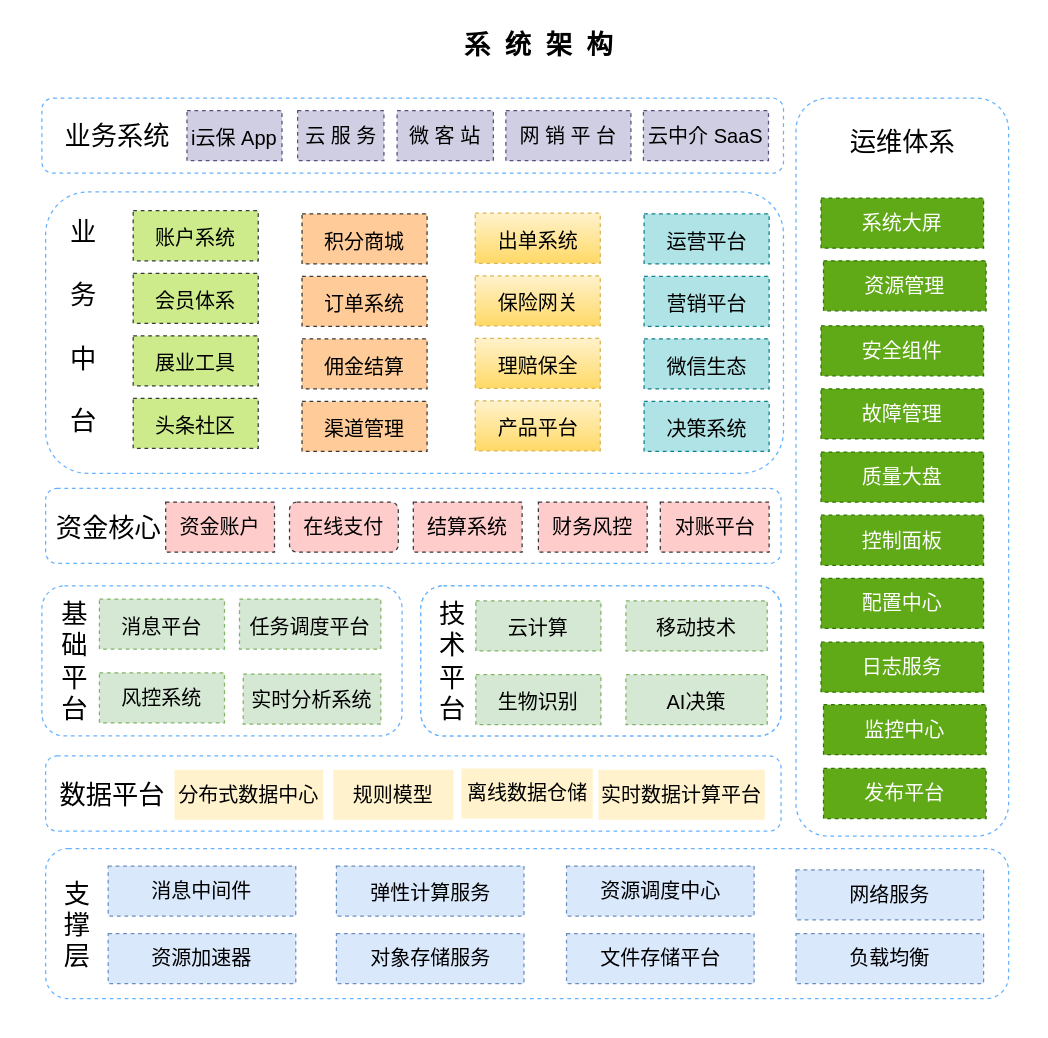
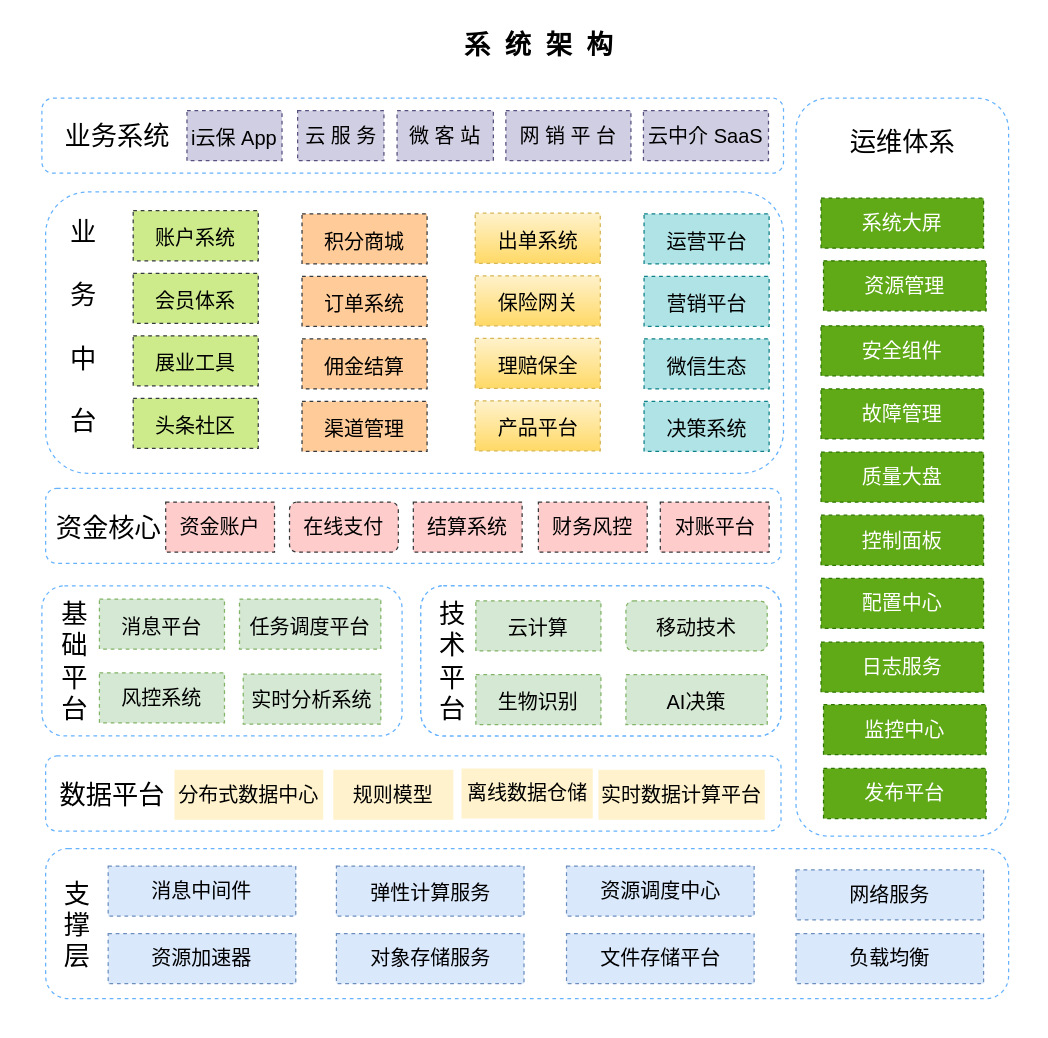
  <mxCell id="0" />
  <mxCell id="1" parent="0" />
  <mxCell id="2" value="" style="rounded=1;whiteSpace=wrap;html=1;strokeColor=#66B2FF;dashed=1;" vertex="1" parent="1"><mxGeometry x="336" y="468" width="288" height="120" as="geometry" /></mxCell>
  <mxCell id="3" value="" style="rounded=0;whiteSpace=wrap;html=1;strokeColor=none;fillColor=none;" vertex="1" parent="1"><mxGeometry x="20" y="68" width="796" height="740" as="geometry" /></mxCell>
  <mxCell id="4" value="" style="rounded=1;whiteSpace=wrap;html=1;strokeColor=#66B2FF;dashed=1;" vertex="1" parent="1"><mxGeometry x="36" y="678" width="770" height="120" as="geometry" /></mxCell>
  <mxCell id="5" value="支&lt;br&gt;撑&lt;br&gt;层" style="text;html=1;resizable=0;autosize=1;align=center;verticalAlign=middle;points=[];fillColor=none;strokeColor=none;rounded=0;dashed=1;fontSize=21;" vertex="1" parent="1"><mxGeometry x="41" y="699" width="40" height="80" as="geometry" /></mxCell>
  <mxCell id="6" value="资源加速器" style="rounded=0;whiteSpace=wrap;html=1;dashed=1;strokeColor=#6c8ebf;fontSize=16;fillColor=#dae8fc;" vertex="1" parent="1"><mxGeometry x="86" y="746" width="150" height="40" as="geometry" /></mxCell>
  <mxCell id="7" value="" style="rounded=1;whiteSpace=wrap;html=1;dashed=1;strokeColor=#66B2FF;fontSize=21;" vertex="1" parent="1"><mxGeometry x="636" y="78" width="170" height="590" as="geometry" /></mxCell>
  <mxCell id="8" value="消息中间件&lt;br style=&quot;font-size: 16px&quot;&gt;" style="rounded=0;whiteSpace=wrap;html=1;dashed=1;strokeColor=#6c8ebf;fontSize=16;fillColor=#dae8fc;" vertex="1" parent="1"><mxGeometry x="86" y="692" width="150" height="40" as="geometry" /></mxCell>
  <mxCell id="9" value="对象存储服务" style="rounded=0;whiteSpace=wrap;html=1;dashed=1;strokeColor=#6c8ebf;fontSize=16;fillColor=#dae8fc;" vertex="1" parent="1"><mxGeometry x="268.5" y="746" width="150" height="40" as="geometry" /></mxCell>
  <mxCell id="10" value="&lt;span style=&quot;font-size: 16px&quot;&gt;弹性计算服务&lt;/span&gt;" style="rounded=0;whiteSpace=wrap;html=1;dashed=1;strokeColor=#6c8ebf;fontSize=21;fillColor=#dae8fc;" vertex="1" parent="1"><mxGeometry x="268.5" y="692" width="150" height="40" as="geometry" /></mxCell>
  <mxCell id="11" value="文件存储平台" style="rounded=0;whiteSpace=wrap;html=1;dashed=1;strokeColor=#6c8ebf;fontSize=16;fillColor=#dae8fc;" vertex="1" parent="1"><mxGeometry x="452.5" y="746" width="150" height="40" as="geometry" /></mxCell>
  <mxCell id="12" value="资源调度中心" style="rounded=0;whiteSpace=wrap;html=1;dashed=1;strokeColor=#6c8ebf;fontSize=16;fillColor=#dae8fc;" vertex="1" parent="1"><mxGeometry x="452.5" y="692" width="150" height="40" as="geometry" /></mxCell>
  <mxCell id="13" value="负载均衡" style="rounded=0;whiteSpace=wrap;html=1;dashed=1;strokeColor=#6c8ebf;fontSize=16;fillColor=#dae8fc;" vertex="1" parent="1"><mxGeometry x="636" y="746" width="150" height="40" as="geometry" /></mxCell>
  <mxCell id="14" value="网络服务" style="rounded=0;whiteSpace=wrap;html=1;dashed=1;strokeColor=#6c8ebf;fontSize=16;fillColor=#dae8fc;" vertex="1" parent="1"><mxGeometry x="636" y="695" width="150" height="40" as="geometry" /></mxCell>
  <mxCell id="15" value="运维体系" style="text;html=1;resizable=0;autosize=1;align=center;verticalAlign=middle;points=[];fillColor=none;strokeColor=none;rounded=0;dashed=1;fontSize=21;" vertex="1" parent="1"><mxGeometry x="671" y="98" width="100" height="30" as="geometry" /></mxCell>
  <mxCell id="16" value="" style="rounded=1;whiteSpace=wrap;html=1;strokeColor=#66B2FF;dashed=1;" vertex="1" parent="1"><mxGeometry x="33" y="468" width="288" height="120" as="geometry" /></mxCell>
  <mxCell id="17" value="" style="rounded=1;whiteSpace=wrap;html=1;strokeColor=#66B2FF;dashed=1;" vertex="1" parent="1"><mxGeometry x="36" y="604" width="588" height="60" as="geometry" /></mxCell>
  <mxCell id="18" value="" style="rounded=1;whiteSpace=wrap;html=1;strokeColor=#66B2FF;dashed=1;" vertex="1" parent="1"><mxGeometry x="36" y="153" width="590" height="225" as="geometry" /></mxCell>
  <mxCell id="19" value="安全组件" style="rounded=0;whiteSpace=wrap;html=1;dashed=1;strokeColor=#2D7600;fontSize=16;fillColor=#60a917;fontColor=#ffffff;" vertex="1" parent="1"><mxGeometry x="656" y="260" width="130" height="40" as="geometry" /></mxCell>
  <mxCell id="20" value="发布平台" style="rounded=0;whiteSpace=wrap;html=1;dashed=1;strokeColor=#2D7600;fontSize=16;fillColor=#60a917;fontColor=#ffffff;" vertex="1" parent="1"><mxGeometry x="658" y="614" width="130" height="40" as="geometry" /></mxCell>
  <mxCell id="21" value="监控中心" style="rounded=0;whiteSpace=wrap;html=1;dashed=1;strokeColor=#2D7600;fontSize=16;fillColor=#60a917;fontColor=#ffffff;" vertex="1" parent="1"><mxGeometry x="658" y="563" width="130" height="40" as="geometry" /></mxCell>
  <mxCell id="22" value="日志服务" style="rounded=0;whiteSpace=wrap;html=1;dashed=1;strokeColor=#2D7600;fontSize=16;fillColor=#60a917;fontColor=#ffffff;" vertex="1" parent="1"><mxGeometry x="656" y="513" width="130" height="40" as="geometry" /></mxCell>
  <mxCell id="23" value="配置中心" style="rounded=0;whiteSpace=wrap;html=1;dashed=1;strokeColor=#2D7600;fontSize=16;fillColor=#60a917;fontColor=#ffffff;" vertex="1" parent="1"><mxGeometry x="656" y="462" width="130" height="40" as="geometry" /></mxCell>
  <mxCell id="24" value="质量大盘" style="rounded=0;whiteSpace=wrap;html=1;dashed=1;strokeColor=#2D7600;fontSize=16;fillColor=#60a917;fontColor=#ffffff;" vertex="1" parent="1"><mxGeometry x="656" y="361" width="130" height="40" as="geometry" /></mxCell>
  <mxCell id="25" value="故障管理" style="rounded=0;whiteSpace=wrap;html=1;dashed=1;strokeColor=#2D7600;fontSize=16;fillColor=#60a917;fontColor=#ffffff;" vertex="1" parent="1"><mxGeometry x="656" y="310.5" width="130" height="40" as="geometry" /></mxCell>
  <mxCell id="26" value="资源管理" style="rounded=0;whiteSpace=wrap;html=1;dashed=1;strokeColor=#2D7600;fontSize=16;fillColor=#60a917;fontColor=#ffffff;" vertex="1" parent="1"><mxGeometry x="658" y="208" width="130" height="40" as="geometry" /></mxCell>
  <mxCell id="27" value="基&lt;br&gt;础&lt;br&gt;平&lt;br&gt;台&lt;br&gt;" style="text;html=1;resizable=0;autosize=1;align=center;verticalAlign=middle;points=[];fillColor=none;strokeColor=none;rounded=0;dashed=1;fontSize=21;" vertex="1" parent="1"><mxGeometry x="39" y="473" width="40" height="110" as="geometry" /></mxCell>
  <mxCell id="28" value="分布式数据中心" style="rounded=0;whiteSpace=wrap;html=1;dashed=1;strokeColor=none;fontSize=16;fillColor=#fff2cc;" vertex="1" parent="1"><mxGeometry x="139" y="615" width="119" height="40" as="geometry" /></mxCell>
  <mxCell id="29" value="&lt;span style=&quot;font-size: 16px&quot;&gt;消息平台&lt;/span&gt;" style="rounded=0;whiteSpace=wrap;html=1;dashed=1;strokeColor=#82b366;fontSize=21;fillColor=#d5e8d4;" vertex="1" parent="1"><mxGeometry x="79" y="478.5" width="100" height="40" as="geometry" /></mxCell>
  <mxCell id="30" value="&lt;span style=&quot;font-size: 16px&quot;&gt;任务调度平台&lt;/span&gt;" style="rounded=0;whiteSpace=wrap;html=1;dashed=1;strokeColor=#82b366;fontSize=21;fillColor=#d5e8d4;" vertex="1" parent="1"><mxGeometry x="191" y="478.5" width="113" height="40" as="geometry" /></mxCell>
  <mxCell id="31" value="&lt;span style=&quot;font-size: 16px;&quot;&gt;风控系统&lt;/span&gt;" style="rounded=0;whiteSpace=wrap;html=1;dashed=1;strokeColor=#82b366;fontSize=16;fillColor=#d5e8d4;" vertex="1" parent="1"><mxGeometry x="79" y="537.5" width="100" height="40" as="geometry" /></mxCell>
  <mxCell id="32" value="&lt;span style=&quot;font-size: 16px;&quot;&gt;实时分析系统&lt;/span&gt;" style="rounded=0;whiteSpace=wrap;html=1;dashed=1;strokeColor=#82b366;fontSize=16;fillColor=#d5e8d4;" vertex="1" parent="1"><mxGeometry x="194" y="538.5" width="110" height="40" as="geometry" /></mxCell>
  <mxCell id="33" value="数据平台" style="text;html=1;resizable=0;autosize=1;align=center;verticalAlign=middle;points=[];fillColor=none;strokeColor=none;rounded=0;dashed=1;fontSize=21;" vertex="1" parent="1"><mxGeometry x="39" y="620" width="100" height="30" as="geometry" /></mxCell>
  <mxCell id="34" value="" style="rounded=1;whiteSpace=wrap;html=1;strokeColor=#66B2FF;dashed=1;" vertex="1" parent="1"><mxGeometry x="336" y="468" width="288" height="120" as="geometry" /></mxCell>
  <mxCell id="35" value="&lt;span style=&quot;font-size: 16px&quot;&gt;云计算&lt;/span&gt;" style="rounded=0;whiteSpace=wrap;html=1;dashed=1;strokeColor=#82b366;fontSize=21;fillColor=#d5e8d4;" vertex="1" parent="1"><mxGeometry x="380" y="480" width="100" height="40" as="geometry" /></mxCell>
  <mxCell id="36" value="技&lt;br&gt;术&lt;br&gt;平&lt;br&gt;台&lt;br&gt;" style="text;html=1;resizable=0;autosize=1;align=center;verticalAlign=middle;points=[];fillColor=none;strokeColor=none;rounded=0;dashed=1;fontSize=21;" vertex="1" parent="1"><mxGeometry x="341" y="473" width="40" height="110" as="geometry" /></mxCell>
- <mxCell id="37" value="&lt;font style=&quot;font-size: 16px&quot;&gt;移动技术&lt;/font&gt;" style="rounded=0;whiteSpace=wrap;html=1;dashed=1;strokeColor=#82b366;fontSize=21;fillColor=#d5e8d4;" vertex="1" parent="1"><mxGeometry x="500" y="480" width="113" height="40" as="geometry" /></mxCell>
+ <mxCell id="37" value="&lt;font style=&quot;font-size: 16px&quot;&gt;移动技术&lt;/font&gt;" style="whiteSpace=wrap;html=1;dashed=1;strokeColor=#82b366;fontSize=21;fillColor=#d5e8d4;rounded=1;" vertex="1" parent="1"><mxGeometry x="500" y="480" width="113" height="40" as="geometry" /></mxCell>
  <mxCell id="38" value="&lt;span style=&quot;font-size: 16px&quot;&gt;生物识别&lt;/span&gt;" style="rounded=0;whiteSpace=wrap;html=1;dashed=1;strokeColor=#82b366;fontSize=21;fillColor=#d5e8d4;" vertex="1" parent="1"><mxGeometry x="380" y="539" width="100" height="40" as="geometry" /></mxCell>
  <mxCell id="39" value="&lt;span style=&quot;font-size: 16px&quot;&gt;AI决策&lt;/span&gt;" style="rounded=0;whiteSpace=wrap;html=1;dashed=1;strokeColor=#82b366;fontSize=21;fillColor=#d5e8d4;" vertex="1" parent="1"><mxGeometry x="500" y="539" width="113" height="40" as="geometry" /></mxCell>
  <mxCell id="40" value="离线数据仓储" style="rounded=0;whiteSpace=wrap;html=1;dashed=1;strokeColor=none;fontSize=16;fillColor=#fff2cc;" vertex="1" parent="1"><mxGeometry x="368.5" y="614" width="105" height="40" as="geometry" /></mxCell>
  <mxCell id="41" value="实时数据计算平台" style="rounded=0;whiteSpace=wrap;html=1;dashed=1;strokeColor=none;fontSize=16;fillColor=#fff2cc;" vertex="1" parent="1"><mxGeometry x="478" y="615" width="133" height="40" as="geometry" /></mxCell>
  <mxCell id="42" value="" style="rounded=1;whiteSpace=wrap;html=1;strokeColor=#66B2FF;dashed=1;" vertex="1" parent="1"><mxGeometry x="36" y="390" width="588" height="60" as="geometry" /></mxCell>
  <mxCell id="43" value="资金账户" style="rounded=0;whiteSpace=wrap;html=1;dashed=1;strokeColor=#36393d;fontSize=16;fillColor=#ffcccc;" vertex="1" parent="1"><mxGeometry x="132" y="401" width="87" height="40" as="geometry" /></mxCell>
  <mxCell id="44" value="资金核心" style="text;html=1;resizable=0;autosize=1;align=center;verticalAlign=middle;points=[];fillColor=none;strokeColor=none;rounded=0;dashed=1;fontSize=21;" vertex="1" parent="1"><mxGeometry x="39" y="406" width="94" height="29" as="geometry" /></mxCell>
  <mxCell id="45" value="在线支付" style="whiteSpace=wrap;html=1;dashed=1;strokeColor=#36393d;fontSize=16;fillColor=#ffcccc;rounded=1;" vertex="1" parent="1"><mxGeometry x="231" y="401" width="87" height="40" as="geometry" /></mxCell>
  <mxCell id="46" value="结算系统" style="rounded=0;whiteSpace=wrap;html=1;dashed=1;strokeColor=#36393d;fontSize=16;fillColor=#ffcccc;" vertex="1" parent="1"><mxGeometry x="330" y="401" width="87" height="40" as="geometry" /></mxCell>
  <mxCell id="47" value="对账平台" style="rounded=0;whiteSpace=wrap;html=1;dashed=1;strokeColor=#36393d;fontSize=16;fillColor=#ffcccc;" vertex="1" parent="1"><mxGeometry x="527.5" y="401" width="87" height="40" as="geometry" /></mxCell>
  <mxCell id="48" value="财务风控" style="rounded=0;whiteSpace=wrap;html=1;dashed=1;strokeColor=#36393d;fontSize=16;fillColor=#ffcccc;" vertex="1" parent="1"><mxGeometry x="430" y="401" width="87" height="40" as="geometry" /></mxCell>
  <mxCell id="49" value="业&lt;br&gt;&lt;br&gt;务&lt;br&gt;&lt;br&gt;中&lt;br&gt;&lt;br&gt;台&lt;br&gt;&lt;br&gt;" style="text;html=1;resizable=0;autosize=1;align=center;verticalAlign=middle;points=[];fillColor=none;strokeColor=none;rounded=0;dashed=1;fontSize=21;" vertex="1" parent="1"><mxGeometry x="50" y="170.5" width="31" height="204" as="geometry" /></mxCell>
  <mxCell id="50" value="&lt;span style=&quot;font-size: 16px&quot;&gt;头条社区&lt;/span&gt;" style="rounded=0;whiteSpace=wrap;html=1;dashed=1;strokeColor=#36393d;fontSize=21;fillColor=#cdeb8b;" vertex="1" parent="1"><mxGeometry x="106" y="318" width="100" height="40" as="geometry" /></mxCell>
  <mxCell id="51" value="&lt;span style=&quot;font-size: 16px&quot;&gt;展业工具&lt;/span&gt;" style="rounded=0;whiteSpace=wrap;html=1;dashed=1;strokeColor=#36393d;fontSize=21;fillColor=#cdeb8b;" vertex="1" parent="1"><mxGeometry x="106" y="268" width="100" height="40" as="geometry" /></mxCell>
  <mxCell id="52" value="&lt;span style=&quot;font-size: 16px&quot;&gt;会员体系&lt;/span&gt;" style="rounded=0;whiteSpace=wrap;html=1;dashed=1;strokeColor=#36393d;fontSize=21;fillColor=#cdeb8b;" vertex="1" parent="1"><mxGeometry x="106" y="218" width="100" height="40" as="geometry" /></mxCell>
  <mxCell id="53" value="&lt;span style=&quot;font-size: 16px&quot;&gt;账户系统&lt;/span&gt;" style="rounded=0;whiteSpace=wrap;html=1;dashed=1;strokeColor=#36393d;fontSize=21;fillColor=#cdeb8b;" vertex="1" parent="1"><mxGeometry x="106" y="168" width="100" height="40" as="geometry" /></mxCell>
  <mxCell id="54" value="&lt;span style=&quot;font-size: 16px&quot;&gt;渠道管理&lt;/span&gt;" style="rounded=0;whiteSpace=wrap;html=1;dashed=1;strokeColor=#36393d;fontSize=21;fillColor=#ffcc99;" vertex="1" parent="1"><mxGeometry x="241" y="320.5" width="100" height="40" as="geometry" /></mxCell>
  <mxCell id="55" value="&lt;span style=&quot;font-size: 16px&quot;&gt;佣金结算&lt;/span&gt;" style="rounded=0;whiteSpace=wrap;html=1;dashed=1;strokeColor=#36393d;fontSize=21;fillColor=#ffcc99;" vertex="1" parent="1"><mxGeometry x="241" y="270.5" width="100" height="40" as="geometry" /></mxCell>
  <mxCell id="56" value="&lt;span style=&quot;font-size: 16px&quot;&gt;订单系统&lt;/span&gt;" style="rounded=0;whiteSpace=wrap;html=1;dashed=1;strokeColor=#36393d;fontSize=21;fillColor=#ffcc99;" vertex="1" parent="1"><mxGeometry x="241" y="220.5" width="100" height="40" as="geometry" /></mxCell>
  <mxCell id="57" value="&lt;span style=&quot;font-size: 16px&quot;&gt;积分商城&lt;/span&gt;" style="rounded=0;whiteSpace=wrap;html=1;dashed=1;strokeColor=#36393d;fontSize=21;fillColor=#ffcc99;" vertex="1" parent="1"><mxGeometry x="241" y="170.5" width="100" height="40" as="geometry" /></mxCell>
  <mxCell id="58" value="&lt;span style=&quot;font-size: 16px&quot;&gt;产品平台&lt;/span&gt;" style="rounded=0;whiteSpace=wrap;html=1;dashed=1;strokeColor=#d6b656;fontSize=21;fillColor=#fff2cc;gradientColor=#ffd966;" vertex="1" parent="1"><mxGeometry x="379.5" y="320" width="100" height="40" as="geometry" /></mxCell>
  <mxCell id="59" value="&lt;span style=&quot;font-size: 16px&quot;&gt;理赔保全&lt;/span&gt;" style="rounded=0;whiteSpace=wrap;html=1;dashed=1;strokeColor=#d6b656;fontSize=21;fillColor=#fff2cc;gradientColor=#ffd966;" vertex="1" parent="1"><mxGeometry x="379.5" y="270" width="100" height="40" as="geometry" /></mxCell>
  <mxCell id="60" value="&lt;span style=&quot;font-size: 16px&quot;&gt;保险网关&lt;/span&gt;" style="rounded=0;whiteSpace=wrap;html=1;dashed=1;strokeColor=#d6b656;fontSize=21;fillColor=#fff2cc;gradientColor=#ffd966;" vertex="1" parent="1"><mxGeometry x="379.5" y="220" width="100" height="40" as="geometry" /></mxCell>
  <mxCell id="61" value="&lt;span style=&quot;font-size: 16px&quot;&gt;出单系统&lt;/span&gt;" style="rounded=0;whiteSpace=wrap;html=1;dashed=1;strokeColor=#d6b656;fontSize=21;fillColor=#fff2cc;gradientColor=#ffd966;" vertex="1" parent="1"><mxGeometry x="379.5" y="170" width="100" height="40" as="geometry" /></mxCell>
  <mxCell id="62" value="&lt;span style=&quot;font-size: 16px&quot;&gt;决策系统&lt;/span&gt;" style="rounded=0;whiteSpace=wrap;html=1;dashed=1;strokeColor=#0e8088;fontSize=21;fillColor=#b0e3e6;" vertex="1" parent="1"><mxGeometry x="514.5" y="320.5" width="100" height="40" as="geometry" /></mxCell>
  <mxCell id="63" value="&lt;span style=&quot;font-size: 16px&quot;&gt;微信生态&lt;/span&gt;" style="rounded=0;whiteSpace=wrap;html=1;dashed=1;strokeColor=#0e8088;fontSize=21;fillColor=#b0e3e6;" vertex="1" parent="1"><mxGeometry x="514.5" y="270.5" width="100" height="40" as="geometry" /></mxCell>
  <mxCell id="64" value="&lt;span style=&quot;font-size: 16px&quot;&gt;营销平台&lt;/span&gt;" style="rounded=0;whiteSpace=wrap;html=1;dashed=1;strokeColor=#0e8088;fontSize=21;fillColor=#b0e3e6;" vertex="1" parent="1"><mxGeometry x="514.5" y="220.5" width="100" height="40" as="geometry" /></mxCell>
  <mxCell id="65" value="&lt;span style=&quot;font-size: 16px&quot;&gt;运营平台&lt;/span&gt;" style="rounded=0;whiteSpace=wrap;html=1;dashed=1;strokeColor=#0e8088;fontSize=21;fillColor=#b0e3e6;" vertex="1" parent="1"><mxGeometry x="514.5" y="170.5" width="100" height="40" as="geometry" /></mxCell>
  <mxCell id="66" value="" style="rounded=1;whiteSpace=wrap;html=1;strokeColor=#66B2FF;dashed=1;" vertex="1" parent="1"><mxGeometry x="33" y="78" width="593" height="60" as="geometry" /></mxCell>
  <mxCell id="67" value="业务系统" style="text;html=1;resizable=0;autosize=1;align=center;verticalAlign=middle;points=[];fillColor=none;strokeColor=none;rounded=0;dashed=1;fontSize=21;" vertex="1" parent="1"><mxGeometry x="46" y="93" width="94" height="29" as="geometry" /></mxCell>
  <mxCell id="68" value="&lt;span style=&quot;font-size: 16px&quot;&gt;i云保 App&lt;/span&gt;" style="rounded=0;whiteSpace=wrap;html=1;dashed=1;strokeColor=#56517e;fontSize=21;fillColor=#d0cee2;" vertex="1" parent="1"><mxGeometry x="149" y="88" width="76" height="40" as="geometry" /></mxCell>
  <mxCell id="69" value="&lt;span style=&quot;font-size: 16px;&quot;&gt;云 服 务&lt;/span&gt;&lt;br style=&quot;font-size: 16px;&quot;&gt;" style="rounded=0;whiteSpace=wrap;html=1;dashed=1;strokeColor=#56517e;fontSize=16;fillColor=#d0cee2;" vertex="1" parent="1"><mxGeometry x="237.5" y="88" width="69" height="40" as="geometry" /></mxCell>
  <mxCell id="70" value="网 销 平 台&lt;br style=&quot;font-size: 16px&quot;&gt;" style="rounded=0;whiteSpace=wrap;html=1;dashed=1;strokeColor=#56517e;fontSize=16;fillColor=#d0cee2;" vertex="1" parent="1"><mxGeometry x="404" y="88" width="100" height="40" as="geometry" /></mxCell>
  <mxCell id="71" value="云中介 SaaS&lt;br style=&quot;font-size: 16px&quot;&gt;" style="rounded=0;whiteSpace=wrap;html=1;dashed=1;strokeColor=#56517e;fontSize=16;fillColor=#d0cee2;" vertex="1" parent="1"><mxGeometry x="514" y="88" width="100" height="40" as="geometry" /></mxCell>
  <mxCell id="72" value="系统大屏" style="rounded=0;whiteSpace=wrap;html=1;dashed=1;strokeColor=#2D7600;fontSize=16;fillColor=#60a917;fontColor=#ffffff;" vertex="1" parent="1"><mxGeometry x="656" y="158" width="130" height="40" as="geometry" /></mxCell>
  <mxCell id="73" value="系&amp;nbsp; 统&amp;nbsp; 架&amp;nbsp; 构" style="text;html=1;resizable=0;autosize=1;align=center;verticalAlign=middle;points=[];fillColor=none;strokeColor=none;rounded=0;dashed=1;fontSize=21;fontStyle=1" vertex="1" parent="1"><mxGeometry x="365" y="20.5" width="129" height="29" as="geometry" /></mxCell>
  <mxCell id="74" value="&lt;span style=&quot;font-size: 16px&quot;&gt;微 客 站&lt;/span&gt;&lt;br style=&quot;font-size: 16px&quot;&gt;" style="rounded=0;whiteSpace=wrap;html=1;dashed=1;strokeColor=#56517e;fontSize=16;fillColor=#d0cee2;" vertex="1" parent="1"><mxGeometry x="317" y="88" width="77" height="40" as="geometry" /></mxCell>
  <mxCell id="75" value="规则模型" style="rounded=0;whiteSpace=wrap;html=1;dashed=1;strokeColor=none;fontSize=16;fillColor=#fff2cc;" vertex="1" parent="1"><mxGeometry x="266" y="615" width="96" height="40" as="geometry" /></mxCell>
  <mxCell id="76" value="控制面板" style="rounded=0;whiteSpace=wrap;html=1;dashed=1;strokeColor=#2D7600;fontSize=16;fillColor=#60a917;fontColor=#ffffff;" vertex="1" parent="1"><mxGeometry x="656" y="411.5" width="130" height="40" as="geometry" /></mxCell>
